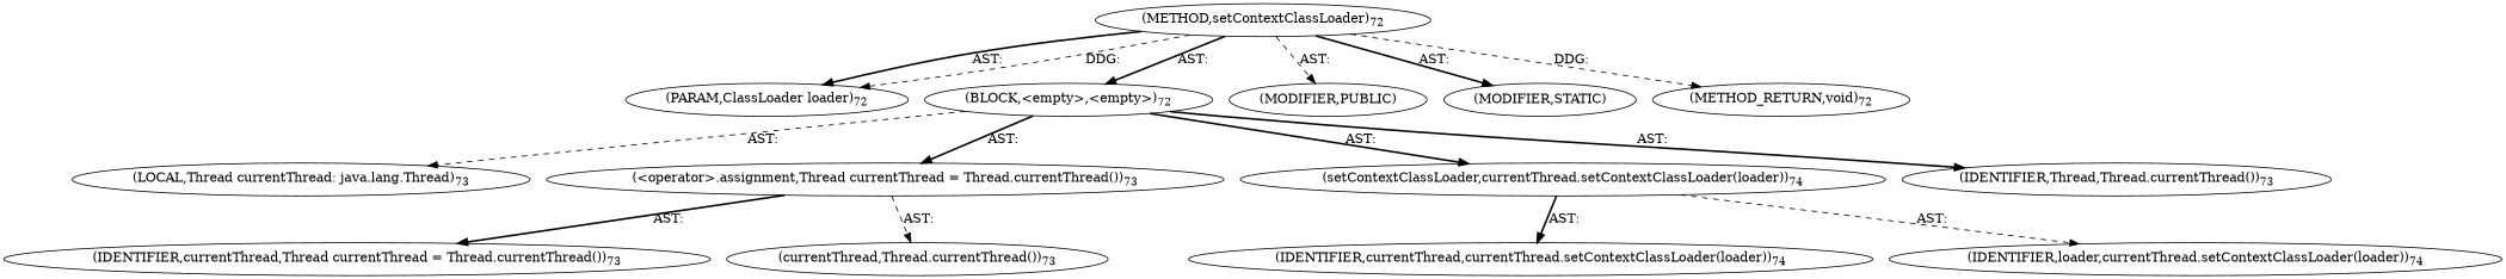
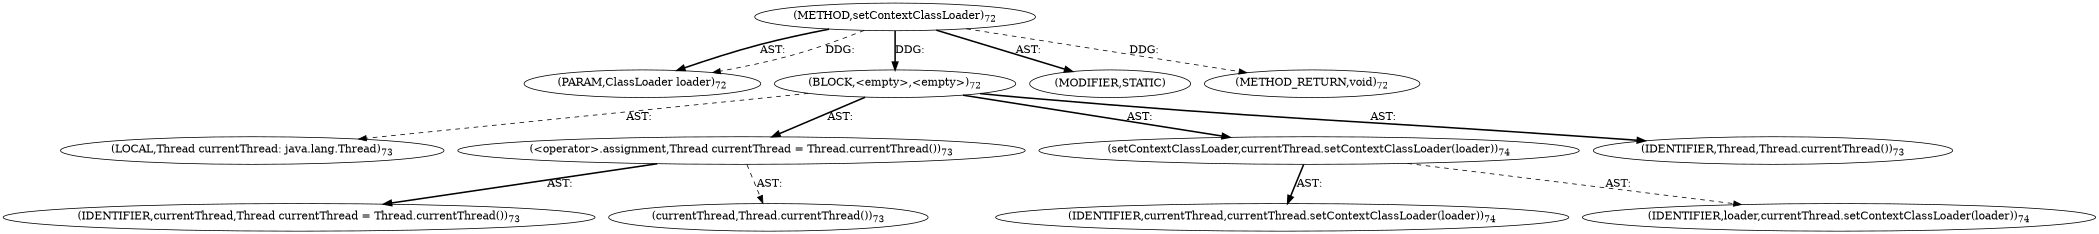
  digraph {
    edge [style=bold]
    n1 [label=<(METHOD,setContextClassLoader)<SUB>72</SUB>>]
    n2 [label=<(PARAM,ClassLoader loader)<SUB>72</SUB>>]
    n3 [label=<(BLOCK,&lt;empty&gt;,&lt;empty&gt;)<SUB>72</SUB>>]
-   n4 [label=<(MODIFIER,PUBLIC)>]
    n5 [label=<(MODIFIER,STATIC)>]
    n6 [label=<(METHOD_RETURN,void)<SUB>72</SUB>>]
    n7 [label=<(LOCAL,Thread currentThread: java.lang.Thread)<SUB>73</SUB>>]
    n8 [label=<(&lt;operator&gt;.assignment,Thread currentThread = Thread.currentThread())<SUB>73</SUB>>]
    n9 [label=<(setContextClassLoader,currentThread.setContextClassLoader(loader))<SUB>74</SUB>>]
    n10 [label=<(IDENTIFIER,Thread,Thread.currentThread())<SUB>73</SUB>>]
    n11 [label=<(IDENTIFIER,currentThread,Thread currentThread = Thread.currentThread())<SUB>73</SUB>>]
    n12 [label=<(currentThread,Thread.currentThread())<SUB>73</SUB>>]
    n13 [label=<(IDENTIFIER,currentThread,currentThread.setContextClassLoader(loader))<SUB>74</SUB>>]
    n14 [label=<(IDENTIFIER,loader,currentThread.setContextClassLoader(loader))<SUB>74</SUB>>]
    n1 -> n2 [label="AST: "]
    n1 -> n2 [label="DDG: " style=dashed]
-   n1 -> n3 [label="AST: "]
-   n1 -> n4 [label="AST: " style=dashed]
+   n1 -> n3 [label="DDG: "]
    n1 -> n5 [label="AST: "]
    n1 -> n6 [label="DDG: " style=dashed]
    n3 -> n7 [label="AST: " style=dashed]
    n3 -> n8 [label="AST: "]
    n3 -> n9 [label="AST: "]
    n3 -> n10 [label="AST: "]
    n8 -> n11 [label="AST: "]
    n8 -> n12 [label="AST: " style=dashed]
    n9 -> n13 [label="AST: "]
    n9 -> n14 [label="AST: " style=dashed]
  }
